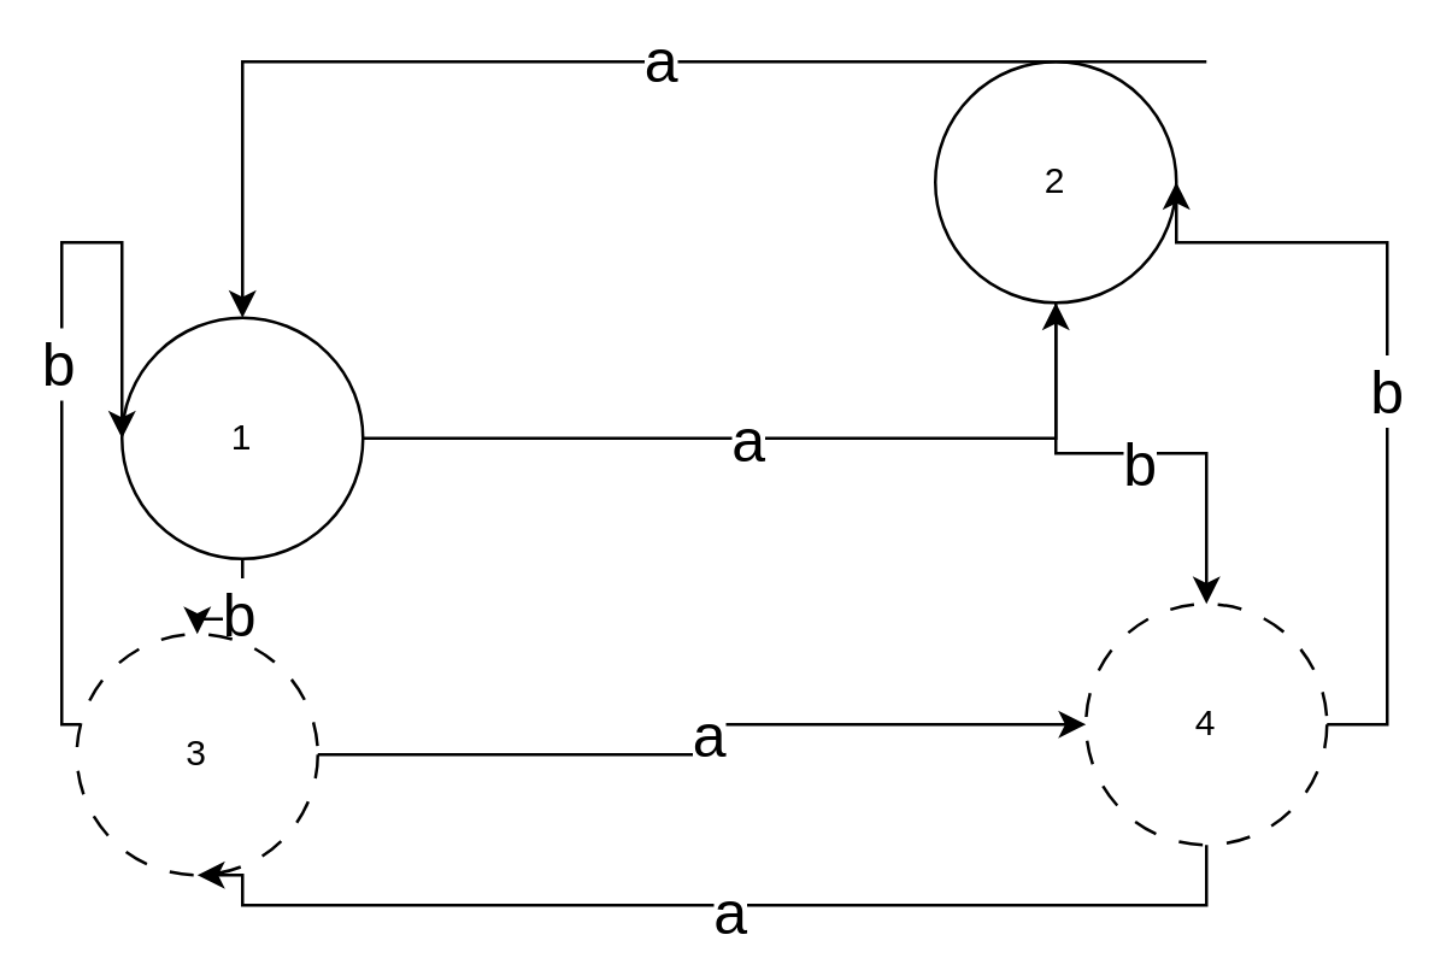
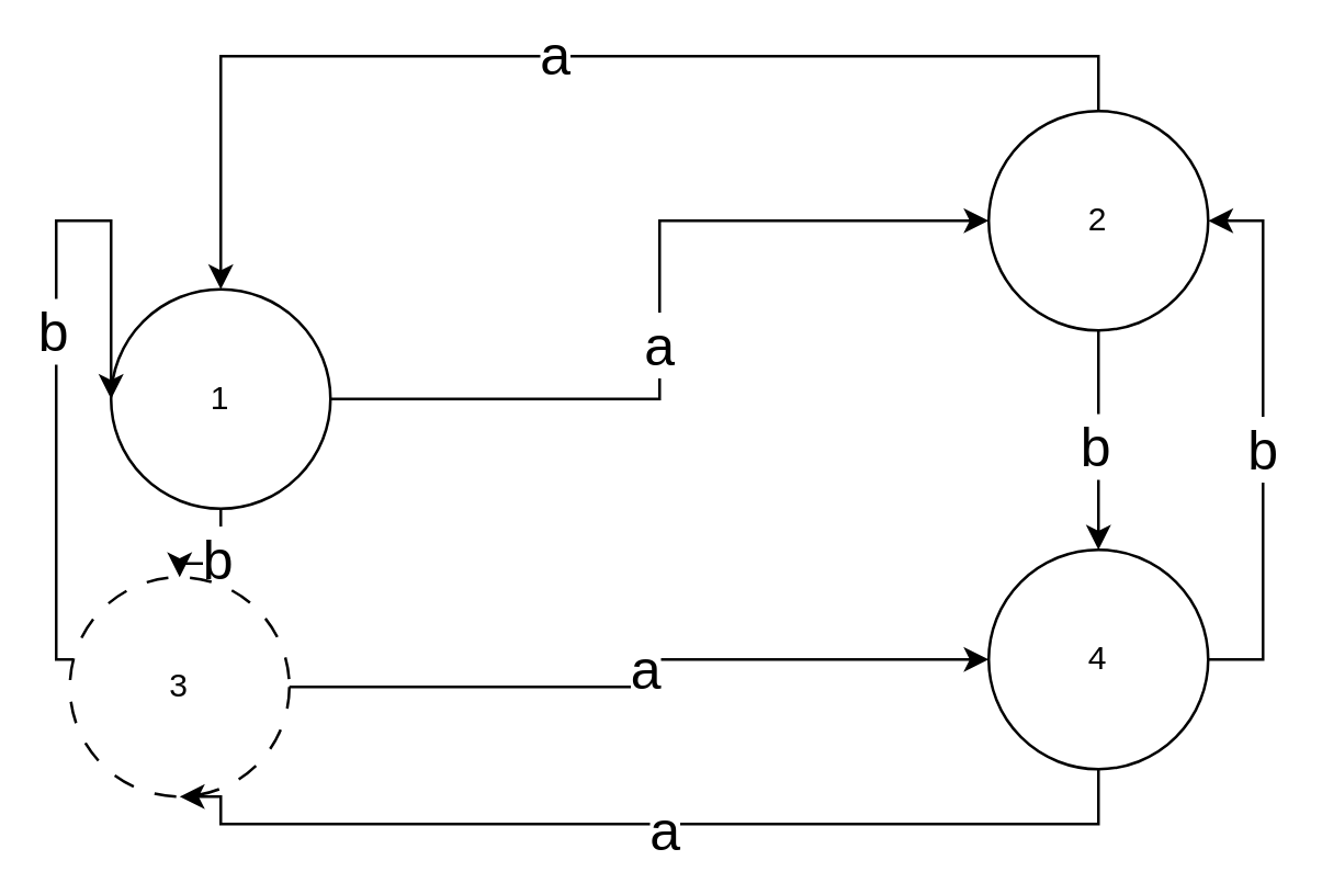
  <mxCell id="0" />
  <mxCell id="1" parent="0" />
  <mxCell id="2" style="edgeStyle=orthogonalEdgeStyle;rounded=0;orthogonalLoop=1;jettySize=auto;html=1;" edge="1" parent="1" source="6" target="21"><mxGeometry relative="1" as="geometry" /></mxCell>
  <mxCell id="3" value="a" style="edgeLabel;html=1;align=center;verticalAlign=middle;resizable=0;points=[];fontSize=20;" vertex="1" connectable="0" parent="2"><mxGeometry x="-0.075" y="1" relative="1" as="geometry"><mxPoint as="offset" /></mxGeometry></mxCell>
  <mxCell id="4" style="edgeStyle=orthogonalEdgeStyle;rounded=0;orthogonalLoop=1;jettySize=auto;html=1;entryX=0.5;entryY=0;entryDx=0;entryDy=0;" edge="1" parent="1" source="6" target="11"><mxGeometry relative="1" as="geometry" /></mxCell>
  <mxCell id="5" value="b" style="edgeLabel;html=1;align=center;verticalAlign=middle;resizable=0;points=[];fontSize=20;" vertex="1" connectable="0" parent="4"><mxGeometry x="-0.15" y="-2" relative="1" as="geometry"><mxPoint as="offset" /></mxGeometry></mxCell>
  <mxCell id="6" value="1" style="ellipse;whiteSpace=wrap;html=1;aspect=fixed;fillColor=none;" vertex="1" parent="1"><mxGeometry x="40" y="105" width="80" height="80" as="geometry" /></mxCell>
  <mxCell id="7" style="edgeStyle=orthogonalEdgeStyle;rounded=0;orthogonalLoop=1;jettySize=auto;html=1;entryX=0;entryY=0.5;entryDx=0;entryDy=0;" edge="1" parent="1" source="11" target="16"><mxGeometry relative="1" as="geometry" /></mxCell>
  <mxCell id="8" value="a" style="edgeLabel;html=1;align=center;verticalAlign=middle;resizable=0;points=[];fontSize=20;" vertex="1" connectable="0" parent="7"><mxGeometry x="0.017" y="-2" relative="1" as="geometry"><mxPoint as="offset" /></mxGeometry></mxCell>
  <mxCell id="9" style="edgeStyle=orthogonalEdgeStyle;rounded=0;orthogonalLoop=1;jettySize=auto;html=1;entryX=0;entryY=0.5;entryDx=0;entryDy=0;" edge="1" parent="1" source="11" target="6"><mxGeometry relative="1" as="geometry"><Array as="points"><mxPoint x="20" y="240" /><mxPoint x="20" y="80" /></Array></mxGeometry></mxCell>
  <mxCell id="10" value="b" style="edgeLabel;html=1;align=center;verticalAlign=middle;resizable=0;points=[];fontSize=20;" vertex="1" connectable="0" parent="9"><mxGeometry x="0.01" y="2" relative="1" as="geometry"><mxPoint as="offset" /></mxGeometry></mxCell>
  <mxCell id="11" value="3" style="ellipse;whiteSpace=wrap;html=1;aspect=fixed;fillColor=none;dashed=1;dashPattern=8 8;" vertex="1" parent="1"><mxGeometry x="25" y="210" width="80" height="80" as="geometry" /></mxCell>
  <mxCell id="12" style="edgeStyle=orthogonalEdgeStyle;rounded=0;orthogonalLoop=1;jettySize=auto;html=1;entryX=0.5;entryY=1;entryDx=0;entryDy=0;" edge="1" parent="1" source="16" target="11"><mxGeometry relative="1" as="geometry"><Array as="points"><mxPoint x="400" y="300" /><mxPoint x="80" y="300" /></Array></mxGeometry></mxCell>
  <mxCell id="13" value="a" style="edgeLabel;html=1;align=center;verticalAlign=middle;resizable=0;points=[];fontSize=20;" vertex="1" connectable="0" parent="12"><mxGeometry x="-0.017" y="1" relative="1" as="geometry"><mxPoint as="offset" /></mxGeometry></mxCell>
  <mxCell id="14" style="edgeStyle=orthogonalEdgeStyle;rounded=0;orthogonalLoop=1;jettySize=auto;html=1;entryX=1;entryY=0.5;entryDx=0;entryDy=0;" edge="1" parent="1" source="16" target="21"><mxGeometry relative="1" as="geometry"><Array as="points"><mxPoint x="460" y="240" /><mxPoint x="460" y="80" /></Array></mxGeometry></mxCell>
  <mxCell id="15" value="b" style="edgeLabel;html=1;align=center;verticalAlign=middle;resizable=0;points=[];fontSize=20;" vertex="1" connectable="0" parent="14"><mxGeometry x="-0.02" y="1" relative="1" as="geometry"><mxPoint as="offset" /></mxGeometry></mxCell>
- <mxCell id="16" value="4" style="ellipse;whiteSpace=wrap;html=1;aspect=fixed;fillColor=none;dashed=1;dashPattern=8 8;" vertex="1" parent="1"><mxGeometry x="360" y="200" width="80" height="80" as="geometry" /></mxCell>
+ <mxCell id="16" value="4" style="ellipse;whiteSpace=wrap;html=1;aspect=fixed;fillColor=none;dashed=0;dashPattern=8 8;" vertex="1" parent="1"><mxGeometry x="360" y="200" width="80" height="80" as="geometry" /></mxCell>
  <mxCell id="17" style="edgeStyle=orthogonalEdgeStyle;rounded=0;orthogonalLoop=1;jettySize=auto;html=1;entryX=0.5;entryY=0;entryDx=0;entryDy=0;" edge="1" parent="1" source="21" target="6"><mxGeometry relative="1" as="geometry"><Array as="points"><mxPoint x="400" y="20" /><mxPoint x="80" y="20" /></Array></mxGeometry></mxCell>
  <mxCell id="18" value="a" style="edgeLabel;html=1;align=center;verticalAlign=middle;resizable=0;points=[];fontSize=20;" vertex="1" connectable="0" parent="17"><mxGeometry x="-0.122" y="-2" relative="1" as="geometry"><mxPoint x="-32" as="offset" /></mxGeometry></mxCell>
  <mxCell id="19" style="edgeStyle=orthogonalEdgeStyle;rounded=0;orthogonalLoop=1;jettySize=auto;html=1;entryX=0.5;entryY=0;entryDx=0;entryDy=0;" edge="1" parent="1" source="21" target="16"><mxGeometry relative="1" as="geometry" /></mxCell>
  <mxCell id="20" value="b" style="edgeLabel;html=1;align=center;verticalAlign=middle;resizable=0;points=[];fontSize=20;" vertex="1" connectable="0" parent="19"><mxGeometry x="0.025" y="-2" relative="1" as="geometry"><mxPoint as="offset" /></mxGeometry></mxCell>
- <mxCell id="21" value="2" style="ellipse;whiteSpace=wrap;html=1;aspect=fixed;fillColor=none;" vertex="1" parent="1"><mxGeometry x="310" y="20" width="80" height="80" as="geometry" /></mxCell>
+ <mxCell id="21" value="2" style="ellipse;whiteSpace=wrap;html=1;aspect=fixed;fillColor=none;" vertex="1" parent="1"><mxGeometry x="360" y="40" width="80" height="80" as="geometry" /></mxCell>
